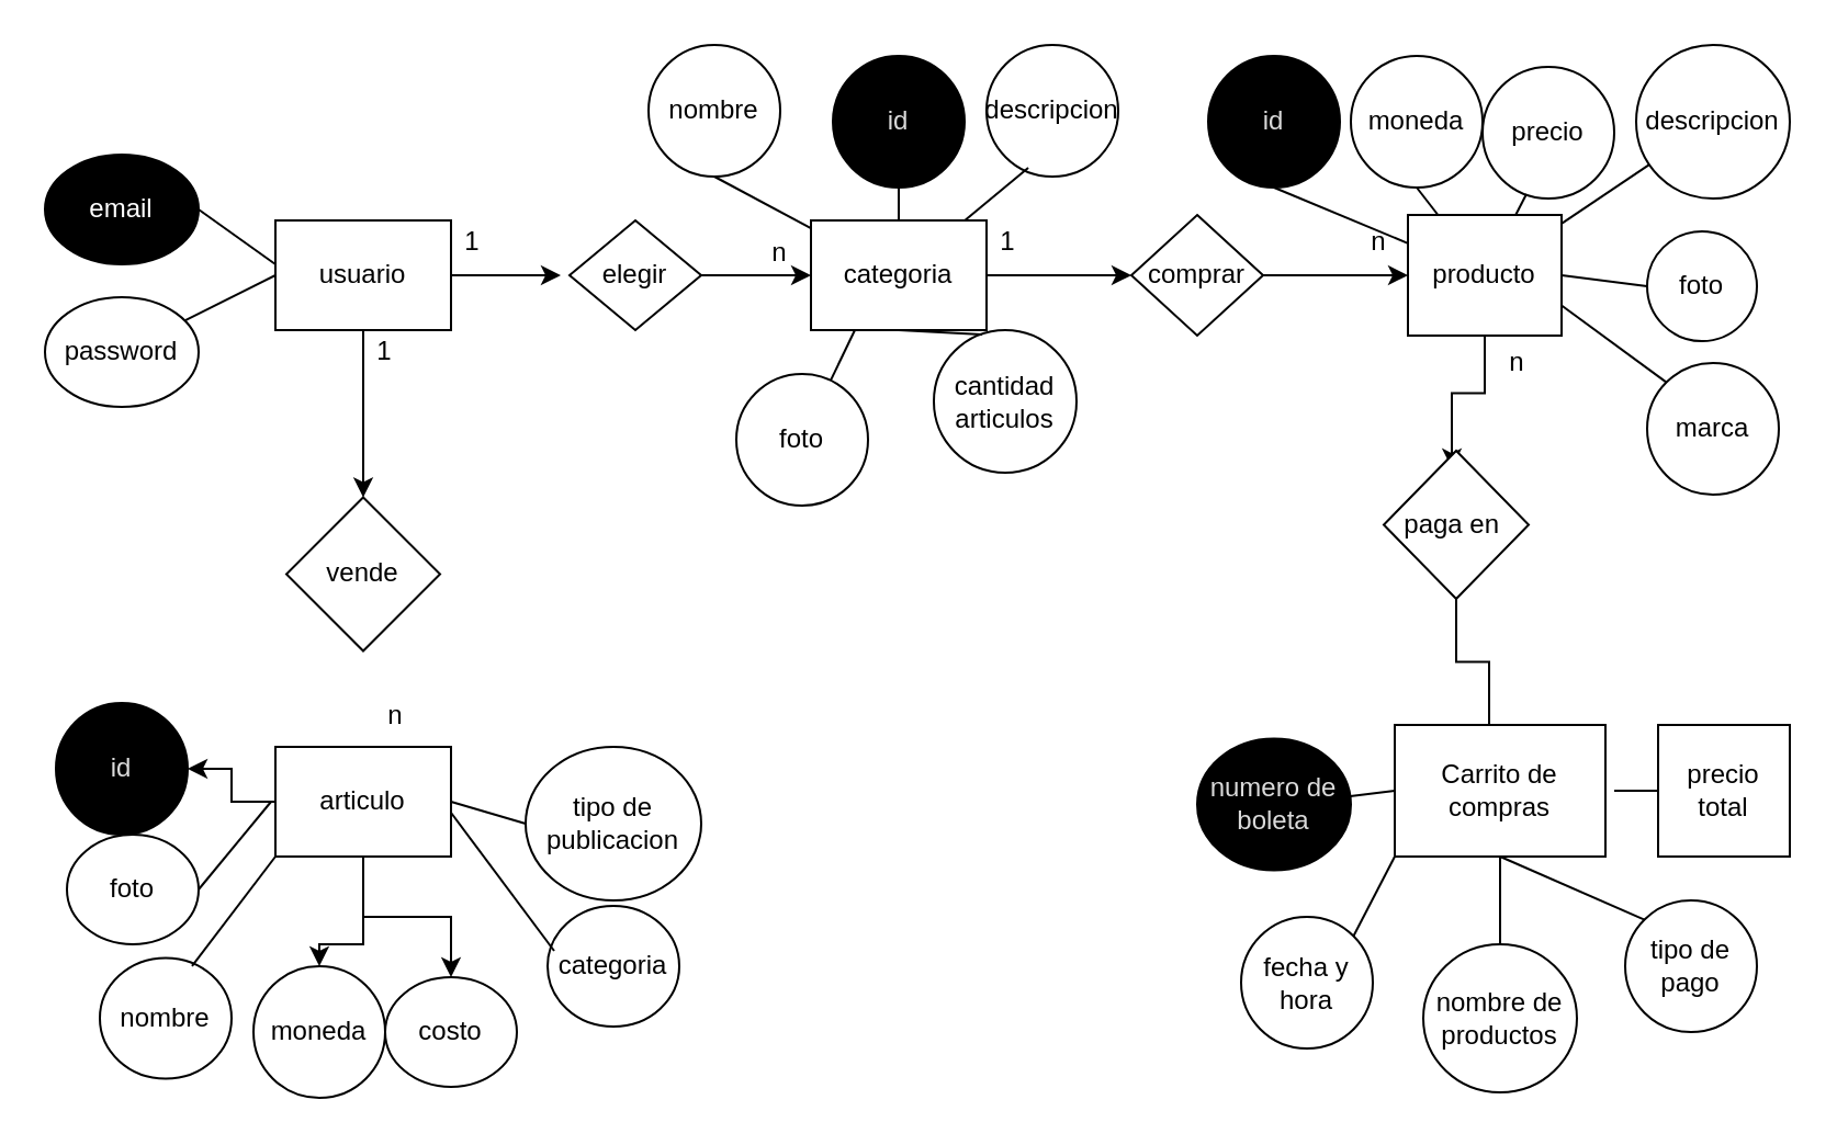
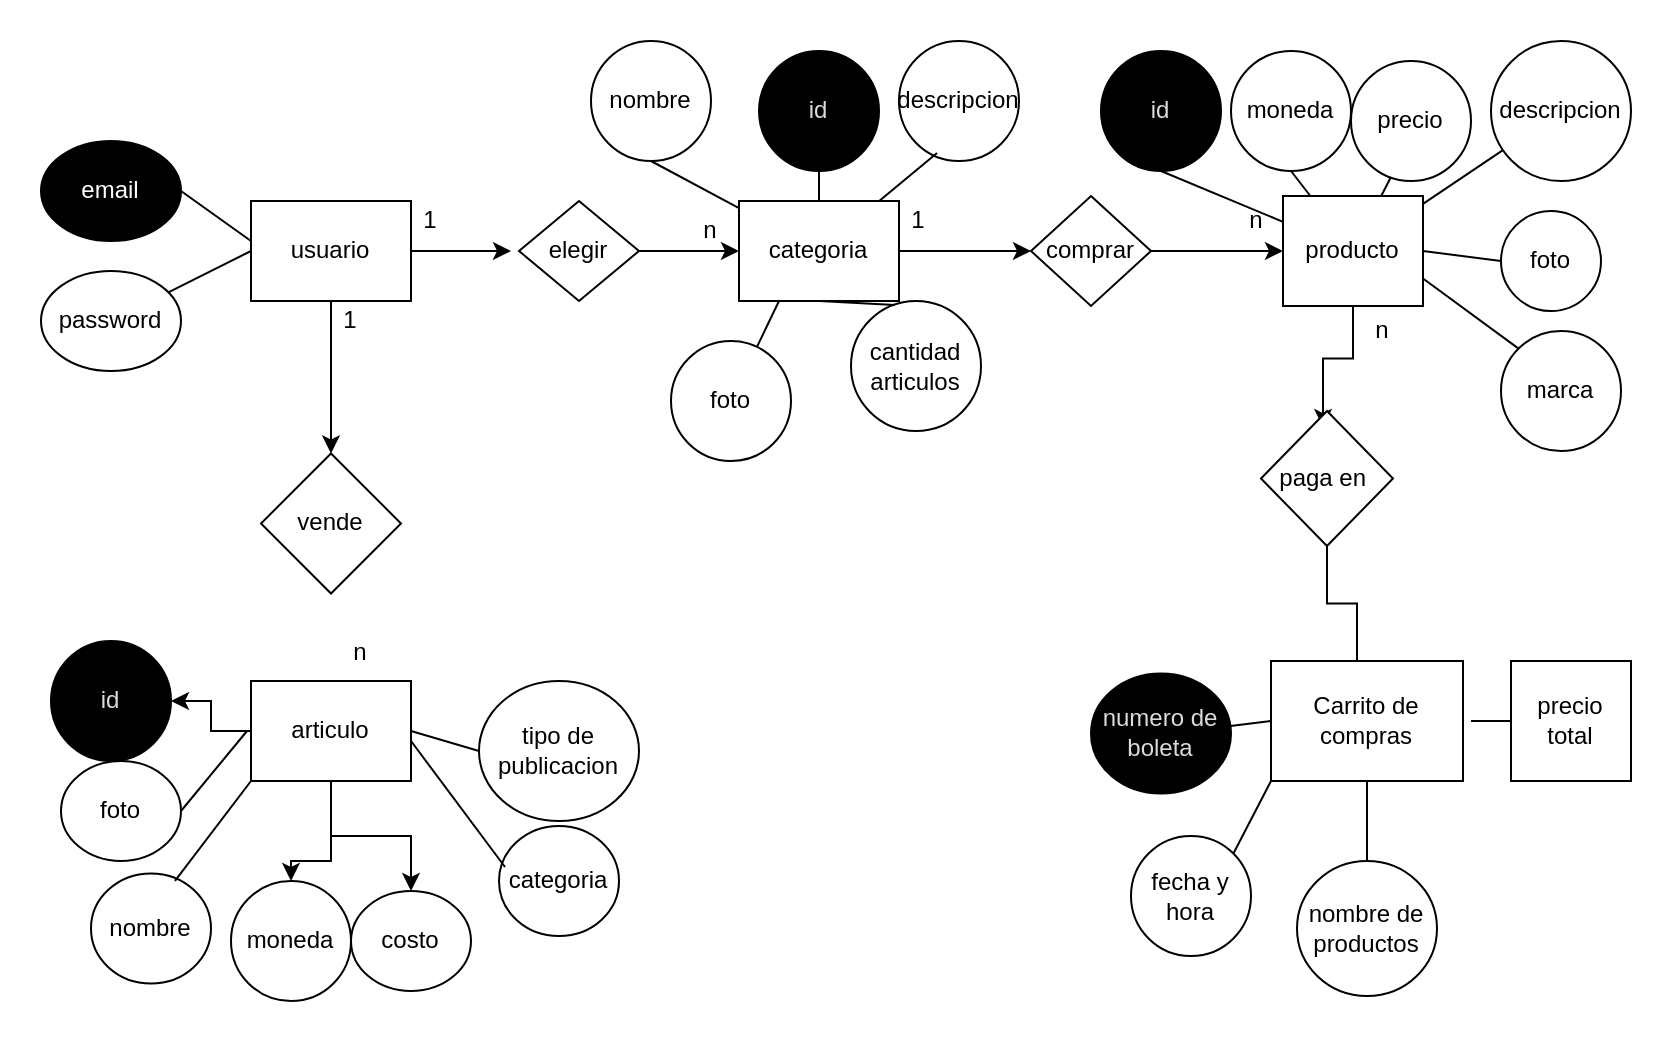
  <mxCell id="0" />
  <mxCell id="1" parent="0" />
  <mxCell id="2" style="edgeStyle=orthogonalEdgeStyle;rounded=0;orthogonalLoop=1;jettySize=auto;html=1;exitX=1;exitY=0.5;exitDx=0;exitDy=0;fontColor=#DBDBDB;" edge="1" parent="1" source="4"><mxGeometry relative="1" as="geometry"><mxPoint x="255" y="125" as="targetPoint" /></mxGeometry></mxCell>
  <mxCell id="3" style="edgeStyle=orthogonalEdgeStyle;rounded=0;orthogonalLoop=1;jettySize=auto;html=1;exitX=0.5;exitY=1;exitDx=0;exitDy=0;entryX=0.5;entryY=0;entryDx=0;entryDy=0;fontColor=#DBDBDB;" edge="1" parent="1" source="4" target="23"><mxGeometry relative="1" as="geometry" /></mxCell>
  <mxCell id="4" value="usuario" style="rounded=0;whiteSpace=wrap;html=1;" parent="1" vertex="1"><mxGeometry x="125" y="100" width="80" height="50" as="geometry" /></mxCell>
  <mxCell id="5" value="email" style="ellipse;whiteSpace=wrap;html=1;fillColor=#000000;fontColor=#FFFFFF;" parent="1" vertex="1"><mxGeometry x="20" y="70" width="70" height="50" as="geometry" /></mxCell>
  <mxCell id="6" value="password" style="ellipse;whiteSpace=wrap;html=1;" parent="1" vertex="1"><mxGeometry x="20" y="135" width="70" height="50" as="geometry" /></mxCell>
  <mxCell id="7" style="edgeStyle=orthogonalEdgeStyle;rounded=0;orthogonalLoop=1;jettySize=auto;html=1;exitX=1;exitY=0.5;exitDx=0;exitDy=0;fontColor=#DBDBDB;entryX=0;entryY=0.5;entryDx=0;entryDy=0;" edge="1" parent="1" source="8" target="12"><mxGeometry relative="1" as="geometry"><mxPoint x="505" y="125" as="targetPoint" /></mxGeometry></mxCell>
  <mxCell id="8" value="categoria" style="rounded=0;whiteSpace=wrap;html=1;" parent="1" vertex="1"><mxGeometry x="369" y="100" width="80" height="50" as="geometry" /></mxCell>
  <mxCell id="9" style="edgeStyle=orthogonalEdgeStyle;rounded=0;orthogonalLoop=1;jettySize=auto;html=1;exitX=1;exitY=0.5;exitDx=0;exitDy=0;entryX=0;entryY=0.5;entryDx=0;entryDy=0;fontColor=#DBDBDB;" edge="1" parent="1" source="10" target="8"><mxGeometry relative="1" as="geometry" /></mxCell>
  <mxCell id="10" value="elegir" style="rhombus;whiteSpace=wrap;html=1;" parent="1" vertex="1"><mxGeometry x="259" y="100" width="60" height="50" as="geometry" /></mxCell>
  <mxCell id="11" style="edgeStyle=orthogonalEdgeStyle;rounded=0;orthogonalLoop=1;jettySize=auto;html=1;exitX=1;exitY=0.5;exitDx=0;exitDy=0;entryX=0;entryY=0.5;entryDx=0;entryDy=0;fontColor=#DBDBDB;" edge="1" parent="1" source="12" target="14"><mxGeometry relative="1" as="geometry" /></mxCell>
  <mxCell id="12" value="comprar" style="rhombus;whiteSpace=wrap;html=1;fillColor=#FFFFFF;" parent="1" vertex="1"><mxGeometry x="515" y="97.5" width="60" height="55" as="geometry" /></mxCell>
  <mxCell id="13" style="edgeStyle=orthogonalEdgeStyle;rounded=0;orthogonalLoop=1;jettySize=auto;html=1;exitX=0.5;exitY=1;exitDx=0;exitDy=0;entryX=0.47;entryY=0.119;entryDx=0;entryDy=0;entryPerimeter=0;fontColor=#DBDBDB;" edge="1" parent="1" source="14" target="34"><mxGeometry relative="1" as="geometry" /></mxCell>
  <mxCell id="14" value="producto" style="rounded=0;whiteSpace=wrap;html=1;fontColor=#000000;fillColor=#FFFFFF;" parent="1" vertex="1"><mxGeometry x="641" y="97.5" width="70" height="55" as="geometry" /></mxCell>
  <mxCell id="15" value="marca" style="ellipse;whiteSpace=wrap;html=1;fontColor=#000000;fillColor=#FFFFFF;" parent="1" vertex="1"><mxGeometry x="750" y="165" width="60" height="60" as="geometry" /></mxCell>
  <mxCell id="16" value="precio" style="ellipse;whiteSpace=wrap;html=1;fontColor=#000000;fillColor=#FFFFFF;" parent="1" vertex="1"><mxGeometry x="675" y="30" width="60" height="60" as="geometry" /></mxCell>
  <mxCell id="17" value="foto" style="ellipse;whiteSpace=wrap;html=1;fontColor=#000000;fillColor=#FFFFFF;" parent="1" vertex="1"><mxGeometry x="750" y="105" width="50" height="50" as="geometry" /></mxCell>
  <mxCell id="18" value="nombre" style="ellipse;whiteSpace=wrap;html=1;fontColor=#000000;fillColor=#FFFFFF;" parent="1" vertex="1"><mxGeometry x="295" y="20" width="60" height="60" as="geometry" /></mxCell>
  <mxCell id="19" value="cantidad articulos" style="ellipse;whiteSpace=wrap;html=1;fontColor=#000000;fillColor=#FFFFFF;" parent="1" vertex="1"><mxGeometry x="425" y="150" width="65" height="65" as="geometry" /></mxCell>
  <mxCell id="20" value="foto" style="ellipse;whiteSpace=wrap;html=1;fontColor=#000000;fillColor=#FFFFFF;" parent="1" vertex="1"><mxGeometry x="335" y="170" width="60" height="60" as="geometry" /></mxCell>
  <mxCell id="21" value="descripcion" style="ellipse;whiteSpace=wrap;html=1;fontColor=#000000;fillColor=#FFFFFF;" parent="1" vertex="1"><mxGeometry x="449" y="20" width="60" height="60" as="geometry" /></mxCell>
  <mxCell id="22" value="descripcion" style="ellipse;whiteSpace=wrap;html=1;fontColor=#000000;fillColor=#FFFFFF;" parent="1" vertex="1"><mxGeometry x="745" y="20" width="70" height="70" as="geometry" /></mxCell>
  <mxCell id="23" value="vende" style="rhombus;whiteSpace=wrap;html=1;fontColor=#000000;fillColor=#FFFFFF;" parent="1" vertex="1"><mxGeometry x="130" y="226.25" width="70" height="70" as="geometry" /></mxCell>
  <mxCell id="24" style="edgeStyle=orthogonalEdgeStyle;rounded=0;orthogonalLoop=1;jettySize=auto;html=1;exitX=0.5;exitY=1;exitDx=0;exitDy=0;entryX=0.5;entryY=0;entryDx=0;entryDy=0;fontColor=#DBDBDB;" edge="1" parent="1" source="27" target="42"><mxGeometry relative="1" as="geometry"><Array as="points"><mxPoint x="165" y="430" /><mxPoint x="145" y="430" /></Array></mxGeometry></mxCell>
  <mxCell id="25" style="edgeStyle=orthogonalEdgeStyle;rounded=0;orthogonalLoop=1;jettySize=auto;html=1;exitX=0.5;exitY=1;exitDx=0;exitDy=0;entryX=0.5;entryY=0;entryDx=0;entryDy=0;fontColor=#DBDBDB;" edge="1" parent="1" source="27" target="31"><mxGeometry relative="1" as="geometry" /></mxCell>
  <mxCell id="26" style="edgeStyle=orthogonalEdgeStyle;rounded=0;orthogonalLoop=1;jettySize=auto;html=1;exitX=0;exitY=0.5;exitDx=0;exitDy=0;fontColor=#DBDBDB;" edge="1" parent="1" source="27" target="44"><mxGeometry relative="1" as="geometry" /></mxCell>
  <mxCell id="27" value="articulo" style="rounded=0;whiteSpace=wrap;html=1;fontColor=#000000;fillColor=#FFFFFF;" parent="1" vertex="1"><mxGeometry x="125" y="340" width="80" height="50" as="geometry" /></mxCell>
  <mxCell id="28" value="nombre" style="ellipse;whiteSpace=wrap;html=1;fontColor=#000000;fillColor=#FFFFFF;" parent="1" vertex="1"><mxGeometry x="45" y="436.25" width="60" height="55" as="geometry" /></mxCell>
  <mxCell id="29" value="foto&lt;br&gt;" style="ellipse;whiteSpace=wrap;html=1;fontColor=#000000;fillColor=#FFFFFF;" parent="1" vertex="1"><mxGeometry x="30" y="380" width="60" height="50" as="geometry" /></mxCell>
  <mxCell id="30" value="tipo de publicacion" style="ellipse;whiteSpace=wrap;html=1;fontColor=#000000;fillColor=#FFFFFF;" parent="1" vertex="1"><mxGeometry x="239" y="340" width="80" height="70" as="geometry" /></mxCell>
  <mxCell id="31" value="costo" style="ellipse;whiteSpace=wrap;html=1;fontColor=#000000;fillColor=#FFFFFF;" parent="1" vertex="1"><mxGeometry x="175" y="445" width="60" height="50" as="geometry" /></mxCell>
  <mxCell id="32" value="categoria" style="ellipse;whiteSpace=wrap;html=1;fontColor=#000000;fillColor=#FFFFFF;" parent="1" vertex="1"><mxGeometry x="249" y="412.5" width="60" height="55" as="geometry" /></mxCell>
  <mxCell id="33" style="edgeStyle=orthogonalEdgeStyle;rounded=0;orthogonalLoop=1;jettySize=auto;html=1;exitX=0.5;exitY=1;exitDx=0;exitDy=0;entryX=0.448;entryY=0.167;entryDx=0;entryDy=0;entryPerimeter=0;fontColor=#DBDBDB;" edge="1" parent="1" source="34" target="35"><mxGeometry relative="1" as="geometry" /></mxCell>
  <mxCell id="34" value="paga en&amp;nbsp;" style="rhombus;whiteSpace=wrap;html=1;fontColor=#000000;fillColor=#FFFFFF;" parent="1" vertex="1"><mxGeometry x="630" y="205" width="66" height="67.5" as="geometry" /></mxCell>
  <mxCell id="35" value="Carrito de compras" style="rounded=0;whiteSpace=wrap;html=1;fontColor=#000000;fillColor=#FFFFFF;" parent="1" vertex="1"><mxGeometry x="635" y="330" width="96" height="60" as="geometry" /></mxCell>
  <mxCell id="36" value="precio total" style="whiteSpace=wrap;html=1;fontColor=#000000;fillColor=#FFFFFF;rounded=0;" parent="1" vertex="1"><mxGeometry x="755" y="330" width="60" height="60" as="geometry" /></mxCell>
- <mxCell id="37" value="tipo de pago" style="ellipse;whiteSpace=wrap;html=1;fontColor=#000000;fillColor=#FFFFFF;" parent="1" vertex="1"><mxGeometry x="740" y="410" width="60" height="60" as="geometry" /></mxCell>
  <mxCell id="38" value="nombre de productos" style="ellipse;whiteSpace=wrap;html=1;fontColor=#000000;fillColor=#FFFFFF;" parent="1" vertex="1"><mxGeometry x="648" y="430" width="70" height="67.5" as="geometry" /></mxCell>
  <mxCell id="39" value="numero de boleta" style="ellipse;whiteSpace=wrap;html=1;fontColor=#DBDBDB;fillColor=#000000;" parent="1" vertex="1"><mxGeometry x="545" y="336.25" width="70" height="60" as="geometry" /></mxCell>
  <mxCell id="40" value="fecha y hora" style="ellipse;whiteSpace=wrap;html=1;fontColor=#000000;fillColor=#FFFFFF;" parent="1" vertex="1"><mxGeometry x="565" y="417.5" width="60" height="60" as="geometry" /></mxCell>
  <mxCell id="41" value="moneda" style="ellipse;whiteSpace=wrap;html=1;fontColor=#000000;fillColor=#FFFFFF;" parent="1" vertex="1"><mxGeometry x="615" y="25" width="60" height="60" as="geometry" /></mxCell>
  <mxCell id="42" value="moneda" style="ellipse;whiteSpace=wrap;html=1;fontColor=#000000;fillColor=#FFFFFF;" parent="1" vertex="1"><mxGeometry x="115" y="440" width="60" height="60" as="geometry" /></mxCell>
  <mxCell id="43" value="id" style="ellipse;whiteSpace=wrap;html=1;fontColor=#DBDBDB;fillColor=#000000;" vertex="1" parent="1"><mxGeometry x="379" y="25" width="60" height="60" as="geometry" /></mxCell>
  <mxCell id="44" value="id" style="ellipse;whiteSpace=wrap;html=1;fontColor=#DBDBDB;fillColor=#000000;" vertex="1" parent="1"><mxGeometry x="25" y="320" width="60" height="60" as="geometry" /></mxCell>
  <mxCell id="45" value="id" style="ellipse;whiteSpace=wrap;html=1;fontColor=#DBDBDB;fillColor=#000000;" vertex="1" parent="1"><mxGeometry x="550" y="25" width="60" height="60" as="geometry" /></mxCell>
  <mxCell id="46" value="" style="endArrow=none;html=1;fontColor=#DBDBDB;exitX=0;exitY=0.5;exitDx=0;exitDy=0;" edge="1" parent="1" source="4" target="6"><mxGeometry width="50" height="50" relative="1" as="geometry"><mxPoint x="385" y="280" as="sourcePoint" /><mxPoint x="435" y="230" as="targetPoint" /></mxGeometry></mxCell>
  <mxCell id="47" value="" style="endArrow=none;html=1;fontColor=#DBDBDB;exitX=1;exitY=0.5;exitDx=0;exitDy=0;" edge="1" parent="1" source="5"><mxGeometry width="50" height="50" relative="1" as="geometry"><mxPoint x="385" y="280" as="sourcePoint" /><mxPoint x="125" y="120" as="targetPoint" /></mxGeometry></mxCell>
  <mxCell id="48" value="" style="endArrow=none;html=1;fontColor=#DBDBDB;exitX=1;exitY=0.5;exitDx=0;exitDy=0;entryX=0;entryY=0.5;entryDx=0;entryDy=0;" edge="1" parent="1" source="27" target="30"><mxGeometry width="50" height="50" relative="1" as="geometry"><mxPoint x="385" y="280" as="sourcePoint" /><mxPoint x="435" y="230" as="targetPoint" /></mxGeometry></mxCell>
  <mxCell id="49" value="" style="endArrow=none;html=1;fontColor=#DBDBDB;entryX=0.05;entryY=0.373;entryDx=0;entryDy=0;entryPerimeter=0;" edge="1" parent="1" target="32"><mxGeometry width="50" height="50" relative="1" as="geometry"><mxPoint x="205" y="370" as="sourcePoint" /><mxPoint x="319" y="320" as="targetPoint" /></mxGeometry></mxCell>
  <mxCell id="50" value="" style="endArrow=none;html=1;fontColor=#DBDBDB;exitX=1;exitY=0.5;exitDx=0;exitDy=0;" edge="1" parent="1" source="29"><mxGeometry width="50" height="50" relative="1" as="geometry"><mxPoint x="115" y="395" as="sourcePoint" /><mxPoint x="123" y="365" as="targetPoint" /></mxGeometry></mxCell>
  <mxCell id="51" value="" style="endArrow=none;html=1;fontColor=#DBDBDB;exitX=0.7;exitY=0.068;exitDx=0;exitDy=0;exitPerimeter=0;entryX=0;entryY=1;entryDx=0;entryDy=0;" edge="1" parent="1" source="28" target="27"><mxGeometry width="50" height="50" relative="1" as="geometry"><mxPoint x="385" y="280" as="sourcePoint" /><mxPoint x="435" y="230" as="targetPoint" /></mxGeometry></mxCell>
  <mxCell id="52" value="" style="endArrow=none;html=1;fontColor=#DBDBDB;entryX=0;entryY=0.5;entryDx=0;entryDy=0;" edge="1" parent="1" target="36"><mxGeometry width="50" height="50" relative="1" as="geometry"><mxPoint x="735" y="360" as="sourcePoint" /><mxPoint x="445" y="240" as="targetPoint" /></mxGeometry></mxCell>
- <mxCell id="53" value="" style="endArrow=none;html=1;fontColor=#DBDBDB;entryX=0;entryY=0;entryDx=0;entryDy=0;exitX=0.5;exitY=1;exitDx=0;exitDy=0;" edge="1" parent="1" source="35" target="37"><mxGeometry width="50" height="50" relative="1" as="geometry"><mxPoint x="745" y="370" as="sourcePoint" /><mxPoint x="765" y="370" as="targetPoint" /></mxGeometry></mxCell>
  <mxCell id="54" value="" style="endArrow=none;html=1;fontColor=#DBDBDB;entryX=0.5;entryY=0;entryDx=0;entryDy=0;exitX=0.5;exitY=1;exitDx=0;exitDy=0;" edge="1" parent="1" source="35" target="38"><mxGeometry width="50" height="50" relative="1" as="geometry"><mxPoint x="755" y="380" as="sourcePoint" /><mxPoint x="775" y="380" as="targetPoint" /></mxGeometry></mxCell>
  <mxCell id="55" value="" style="endArrow=none;html=1;fontColor=#DBDBDB;exitX=0;exitY=0.5;exitDx=0;exitDy=0;" edge="1" parent="1" source="35" target="39"><mxGeometry width="50" height="50" relative="1" as="geometry"><mxPoint x="765" y="390" as="sourcePoint" /><mxPoint x="785" y="390" as="targetPoint" /></mxGeometry></mxCell>
  <mxCell id="56" value="" style="endArrow=none;html=1;fontColor=#DBDBDB;entryX=1;entryY=0;entryDx=0;entryDy=0;" edge="1" parent="1" target="40"><mxGeometry width="50" height="50" relative="1" as="geometry"><mxPoint x="635" y="390" as="sourcePoint" /><mxPoint x="795" y="400" as="targetPoint" /></mxGeometry></mxCell>
  <mxCell id="57" value="" style="endArrow=none;html=1;fontColor=#DBDBDB;exitX=0.25;exitY=1;exitDx=0;exitDy=0;" edge="1" parent="1" source="8" target="20"><mxGeometry width="50" height="50" relative="1" as="geometry"><mxPoint x="385" y="280" as="sourcePoint" /><mxPoint x="435" y="230" as="targetPoint" /></mxGeometry></mxCell>
  <mxCell id="58" value="" style="endArrow=none;html=1;fontColor=#DBDBDB;entryX=0.338;entryY=0.031;entryDx=0;entryDy=0;entryPerimeter=0;exitX=0.5;exitY=1;exitDx=0;exitDy=0;" edge="1" parent="1" source="8" target="19"><mxGeometry width="50" height="50" relative="1" as="geometry"><mxPoint x="385" y="280" as="sourcePoint" /><mxPoint x="435" y="230" as="targetPoint" /></mxGeometry></mxCell>
  <mxCell id="59" value="" style="endArrow=none;html=1;fontColor=#DBDBDB;entryX=0.5;entryY=1;entryDx=0;entryDy=0;" edge="1" parent="1" source="8" target="18"><mxGeometry width="50" height="50" relative="1" as="geometry"><mxPoint x="385" y="280" as="sourcePoint" /><mxPoint x="435" y="230" as="targetPoint" /></mxGeometry></mxCell>
  <mxCell id="60" value="" style="endArrow=none;html=1;fontColor=#DBDBDB;entryX=0.317;entryY=0.933;entryDx=0;entryDy=0;entryPerimeter=0;" edge="1" parent="1" source="8" target="21"><mxGeometry width="50" height="50" relative="1" as="geometry"><mxPoint x="385" y="280" as="sourcePoint" /><mxPoint x="435" y="230" as="targetPoint" /></mxGeometry></mxCell>
  <mxCell id="61" value="" style="endArrow=none;html=1;fontColor=#DBDBDB;exitX=0.5;exitY=1;exitDx=0;exitDy=0;" edge="1" parent="1" source="43" target="8"><mxGeometry width="50" height="50" relative="1" as="geometry"><mxPoint x="385" y="290" as="sourcePoint" /><mxPoint x="435" y="240" as="targetPoint" /></mxGeometry></mxCell>
  <mxCell id="62" value="" style="endArrow=none;html=1;fontColor=#DBDBDB;" edge="1" parent="1" source="14" target="22"><mxGeometry width="50" height="50" relative="1" as="geometry"><mxPoint x="385" y="290" as="sourcePoint" /><mxPoint x="435" y="240" as="targetPoint" /></mxGeometry></mxCell>
  <mxCell id="63" value="" style="endArrow=none;html=1;fontColor=#DBDBDB;entryX=0.333;entryY=0.967;entryDx=0;entryDy=0;entryPerimeter=0;" edge="1" parent="1" source="14" target="16"><mxGeometry width="50" height="50" relative="1" as="geometry"><mxPoint x="385" y="290" as="sourcePoint" /><mxPoint x="435" y="240" as="targetPoint" /></mxGeometry></mxCell>
  <mxCell id="64" value="" style="endArrow=none;html=1;fontColor=#DBDBDB;entryX=0.5;entryY=1;entryDx=0;entryDy=0;" edge="1" parent="1" source="14" target="45"><mxGeometry width="50" height="50" relative="1" as="geometry"><mxPoint x="385" y="290" as="sourcePoint" /><mxPoint x="435" y="240" as="targetPoint" /></mxGeometry></mxCell>
  <mxCell id="65" value="" style="endArrow=none;html=1;fontColor=#DBDBDB;entryX=0.5;entryY=1;entryDx=0;entryDy=0;" edge="1" parent="1" source="14" target="41"><mxGeometry width="50" height="50" relative="1" as="geometry"><mxPoint x="385" y="290" as="sourcePoint" /><mxPoint x="435" y="240" as="targetPoint" /></mxGeometry></mxCell>
  <mxCell id="66" value="" style="endArrow=none;html=1;fontColor=#DBDBDB;entryX=0;entryY=0.5;entryDx=0;entryDy=0;exitX=1;exitY=0.5;exitDx=0;exitDy=0;" edge="1" parent="1" source="14" target="17"><mxGeometry width="50" height="50" relative="1" as="geometry"><mxPoint x="385" y="290" as="sourcePoint" /><mxPoint x="435" y="240" as="targetPoint" /></mxGeometry></mxCell>
  <mxCell id="67" value="" style="endArrow=none;html=1;fontColor=#DBDBDB;entryX=0;entryY=0;entryDx=0;entryDy=0;exitX=1;exitY=0.75;exitDx=0;exitDy=0;" edge="1" parent="1" source="14" target="15"><mxGeometry width="50" height="50" relative="1" as="geometry"><mxPoint x="385" y="290" as="sourcePoint" /><mxPoint x="435" y="240" as="targetPoint" /></mxGeometry></mxCell>
  <mxCell id="68" value="1" style="text;html=1;align=center;verticalAlign=middle;whiteSpace=wrap;rounded=0;" vertex="1" parent="1"><mxGeometry x="155" y="150" width="40" height="20" as="geometry" /></mxCell>
  <mxCell id="69" value="n" style="text;html=1;align=center;verticalAlign=middle;whiteSpace=wrap;rounded=0;" vertex="1" parent="1"><mxGeometry x="160" y="316.25" width="40" height="20" as="geometry" /></mxCell>
  <mxCell id="70" value="n" style="text;html=1;align=center;verticalAlign=middle;whiteSpace=wrap;rounded=0;" vertex="1" parent="1"><mxGeometry x="335" y="105" width="40" height="20" as="geometry" /></mxCell>
  <mxCell id="71" value="1" style="text;html=1;align=center;verticalAlign=middle;whiteSpace=wrap;rounded=0;" vertex="1" parent="1"><mxGeometry x="195" y="100" width="40" height="20" as="geometry" /></mxCell>
  <mxCell id="72" value="n" style="text;html=1;align=center;verticalAlign=middle;whiteSpace=wrap;rounded=0;" vertex="1" parent="1"><mxGeometry x="608" y="100" width="40" height="20" as="geometry" /></mxCell>
  <mxCell id="73" value="1" style="text;html=1;align=center;verticalAlign=middle;whiteSpace=wrap;rounded=0;" vertex="1" parent="1"><mxGeometry x="439" y="100" width="40" height="20" as="geometry" /></mxCell>
  <mxCell id="74" value="n" style="text;html=1;align=center;verticalAlign=middle;whiteSpace=wrap;rounded=0;" vertex="1" parent="1"><mxGeometry x="671" y="155" width="40" height="20" as="geometry" /></mxCell>
